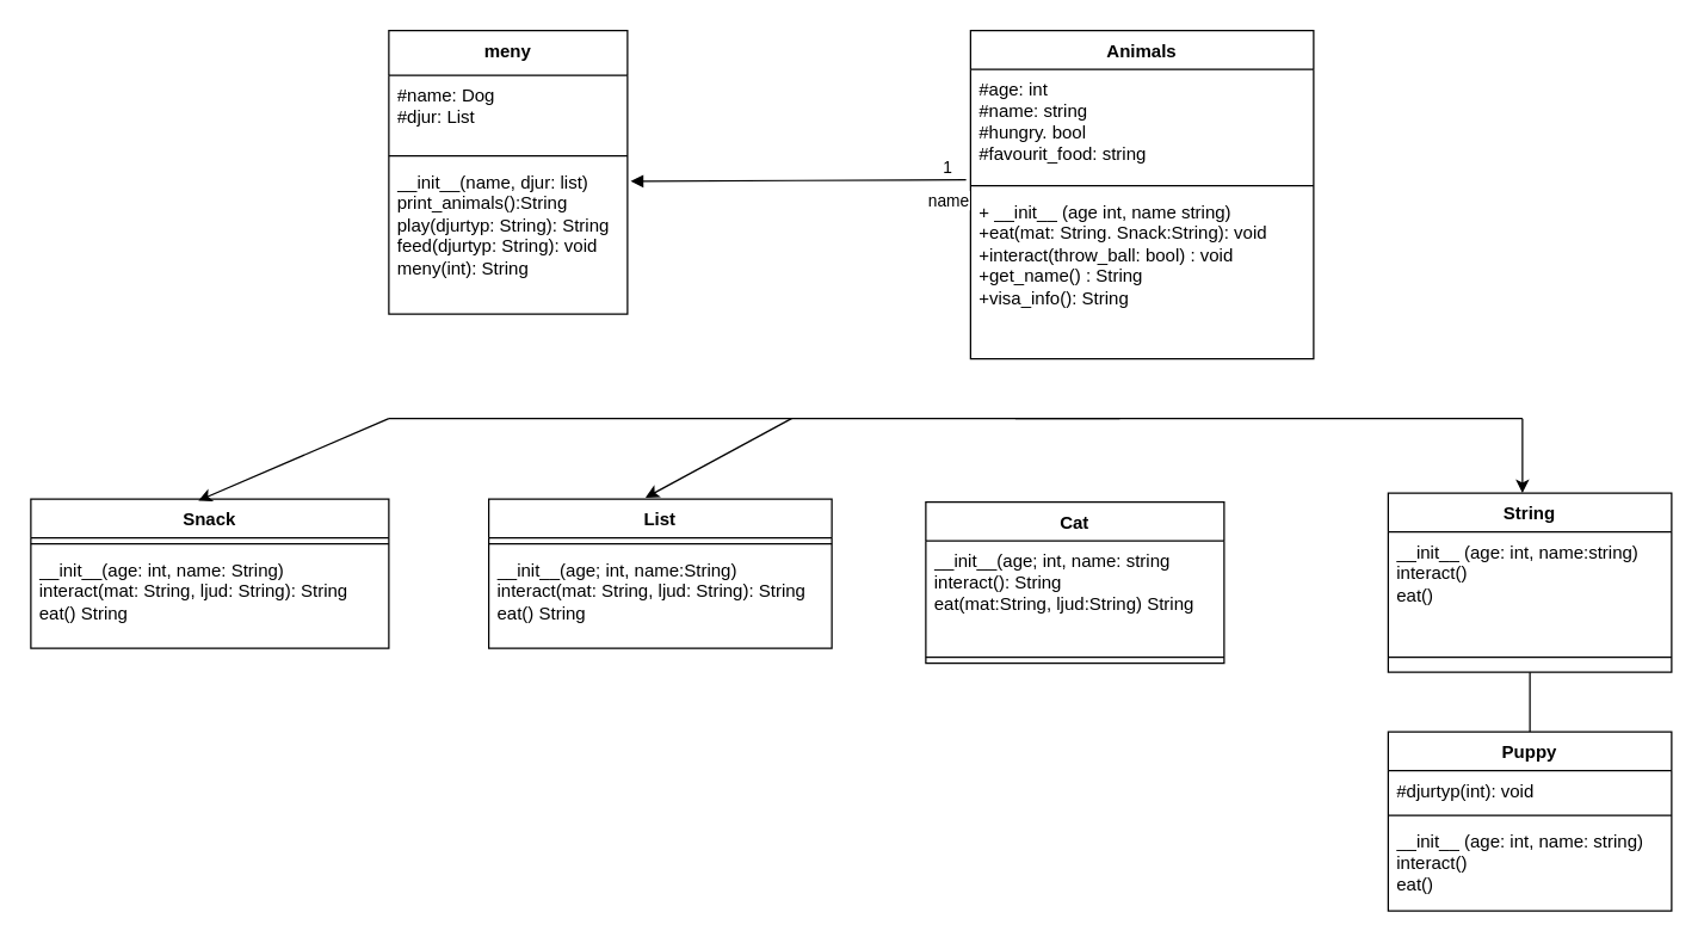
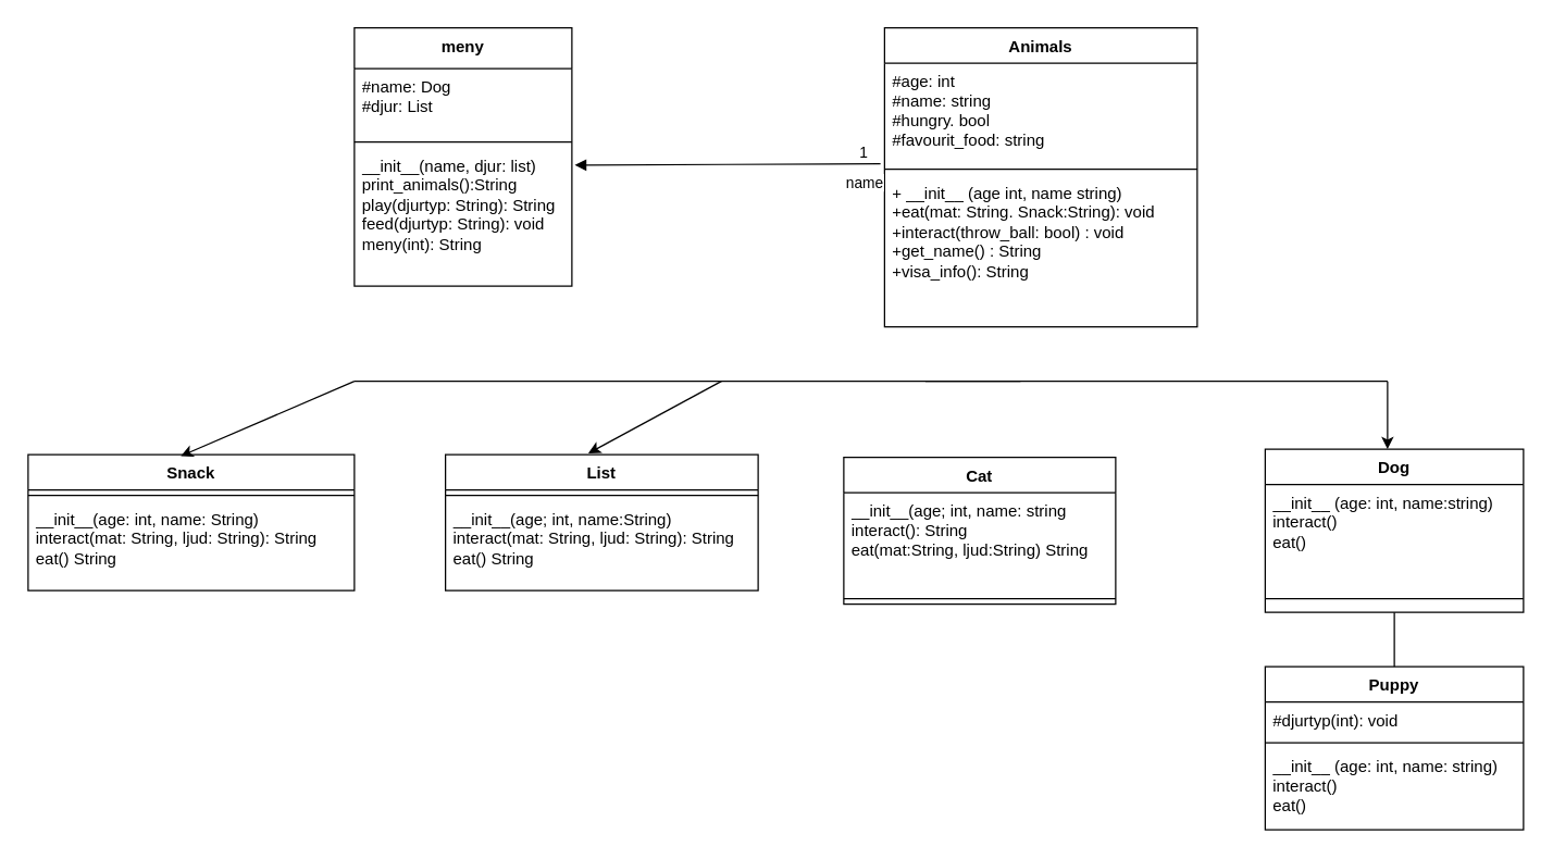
  <mxCell id="0" />
  <mxCell id="1" parent="0" />
  <mxCell id="2" value="meny" style="swimlane;fontStyle=1;align=center;verticalAlign=top;childLayout=stackLayout;horizontal=1;startSize=30;horizontalStack=0;resizeParent=1;resizeParentMax=0;resizeLast=0;collapsible=1;marginBottom=0;whiteSpace=wrap;html=1;" parent="1" vertex="1"><mxGeometry x="260" y="20" width="160" height="190" as="geometry" /></mxCell>
  <mxCell id="3" value="&lt;div&gt;#name: Dog&lt;br&gt;&lt;/div&gt;#djur: List&lt;br&gt;&lt;div&gt;&lt;br&gt;&lt;/div&gt;" style="text;strokeColor=none;fillColor=none;align=left;verticalAlign=top;spacingLeft=4;spacingRight=4;overflow=hidden;rotatable=0;points=[[0,0.5],[1,0.5]];portConstraint=eastwest;whiteSpace=wrap;html=1;" parent="2" vertex="1"><mxGeometry y="30" width="160" height="50" as="geometry" /></mxCell>
  <mxCell id="4" value="" style="line;strokeWidth=1;fillColor=none;align=left;verticalAlign=middle;spacingTop=-1;spacingLeft=3;spacingRight=3;rotatable=0;labelPosition=right;points=[];portConstraint=eastwest;strokeColor=inherit;" parent="2" vertex="1"><mxGeometry y="80" width="160" height="8" as="geometry" /></mxCell>
  <mxCell id="5" value="&lt;div&gt;__init__(name, djur: list)&lt;br&gt;print_animals():String&lt;br&gt;&lt;/div&gt;&lt;div&gt;play(djurtyp: String): String &lt;br&gt;&lt;/div&gt;&lt;div&gt;feed(djurtyp: String): void&lt;br&gt;&lt;/div&gt;&lt;div&gt;meny(int): String &lt;br&gt;&lt;/div&gt;" style="text;strokeColor=none;fillColor=none;align=left;verticalAlign=top;spacingLeft=4;spacingRight=4;overflow=hidden;rotatable=0;points=[[0,0.5],[1,0.5]];portConstraint=eastwest;whiteSpace=wrap;html=1;" parent="2" vertex="1"><mxGeometry y="88" width="160" height="102" as="geometry" /></mxCell>
  <mxCell id="6" value="Animals" style="swimlane;fontStyle=1;align=center;verticalAlign=top;childLayout=stackLayout;horizontal=1;startSize=26;horizontalStack=0;resizeParent=1;resizeParentMax=0;resizeLast=0;collapsible=1;marginBottom=0;whiteSpace=wrap;html=1;" parent="1" vertex="1"><mxGeometry x="650" y="20" width="230" height="220" as="geometry" /></mxCell>
  <mxCell id="7" value="&lt;div&gt;#age: int&lt;br&gt;&lt;/div&gt;&lt;div&gt;#name: string&lt;br&gt;&lt;/div&gt;&lt;div&gt;#hungry. bool&lt;br&gt;&lt;/div&gt;&lt;div&gt;#favourit_food: string&lt;br&gt;&lt;/div&gt;" style="text;strokeColor=none;fillColor=none;align=left;verticalAlign=top;spacingLeft=4;spacingRight=4;overflow=hidden;rotatable=0;points=[[0,0.5],[1,0.5]];portConstraint=eastwest;whiteSpace=wrap;html=1;" parent="6" vertex="1"><mxGeometry y="26" width="230" height="74" as="geometry" /></mxCell>
  <mxCell id="8" value="" style="line;strokeWidth=1;fillColor=none;align=left;verticalAlign=middle;spacingTop=-1;spacingLeft=3;spacingRight=3;rotatable=0;labelPosition=right;points=[];portConstraint=eastwest;strokeColor=inherit;" parent="6" vertex="1"><mxGeometry y="100" width="230" height="8" as="geometry" /></mxCell>
  <mxCell id="9" value="&lt;div&gt;&lt;div&gt;+ __init__ (age int, name string)&lt;/div&gt;&lt;div&gt;+eat(mat: String. Snack:String): void&lt;br&gt;&lt;/div&gt;&lt;/div&gt;&lt;div&gt;+interact(throw_ball: bool) : void&lt;br&gt;&lt;/div&gt;&lt;div&gt;+get_name() : String&lt;br&gt;&lt;/div&gt;&lt;div&gt;+visa_info(): String&lt;br&gt;&lt;/div&gt;" style="text;strokeColor=none;fillColor=none;align=left;verticalAlign=top;spacingLeft=4;spacingRight=4;overflow=hidden;rotatable=0;points=[[0,0.5],[1,0.5]];portConstraint=eastwest;whiteSpace=wrap;html=1;" parent="6" vertex="1"><mxGeometry y="108" width="230" height="112" as="geometry" /></mxCell>
  <mxCell id="10" style="edgeStyle=orthogonalEdgeStyle;rounded=0;orthogonalLoop=1;jettySize=auto;html=1;exitX=0.5;exitY=1;exitDx=0;exitDy=0;entryX=0.5;entryY=0;entryDx=0;entryDy=0;endArrow=none;" parent="1" source="11" target="14" edge="1"><mxGeometry relative="1" as="geometry" /></mxCell>
- <mxCell id="11" value="String" style="swimlane;fontStyle=1;align=center;verticalAlign=top;childLayout=stackLayout;horizontal=1;startSize=26;horizontalStack=0;resizeParent=1;resizeParentMax=0;resizeLast=0;collapsible=1;marginBottom=0;whiteSpace=wrap;html=1;" parent="1" vertex="1"><mxGeometry x="930" y="330" width="190" height="120" as="geometry" /></mxCell>
+ <mxCell id="11" value="Dog" style="swimlane;fontStyle=1;align=center;verticalAlign=top;childLayout=stackLayout;horizontal=1;startSize=26;horizontalStack=0;resizeParent=1;resizeParentMax=0;resizeLast=0;collapsible=1;marginBottom=0;whiteSpace=wrap;html=1;" parent="1" vertex="1"><mxGeometry x="930" y="330" width="190" height="120" as="geometry" /></mxCell>
  <mxCell id="12" value="&lt;div&gt;__init__ (age: int, name:string)&lt;/div&gt;&lt;div&gt;interact()&lt;/div&gt;&lt;div&gt;eat()&lt;br&gt;&lt;/div&gt;" style="text;strokeColor=none;fillColor=none;align=left;verticalAlign=top;spacingLeft=4;spacingRight=4;overflow=hidden;rotatable=0;points=[[0,0.5],[1,0.5]];portConstraint=eastwest;whiteSpace=wrap;html=1;" parent="11" vertex="1"><mxGeometry y="26" width="190" height="74" as="geometry" /></mxCell>
  <mxCell id="13" value="" style="line;strokeWidth=1;fillColor=none;align=left;verticalAlign=middle;spacingTop=-1;spacingLeft=3;spacingRight=3;rotatable=0;labelPosition=right;points=[];portConstraint=eastwest;strokeColor=inherit;" parent="11" vertex="1"><mxGeometry y="100" width="190" height="20" as="geometry" /></mxCell>
  <mxCell id="14" value="Puppy" style="swimlane;fontStyle=1;align=center;verticalAlign=top;childLayout=stackLayout;horizontal=1;startSize=26;horizontalStack=0;resizeParent=1;resizeParentMax=0;resizeLast=0;collapsible=1;marginBottom=0;whiteSpace=wrap;html=1;" parent="1" vertex="1"><mxGeometry x="930" y="490" width="190" height="120" as="geometry" /></mxCell>
  <mxCell id="15" value="#djurtyp(int): void" style="text;strokeColor=none;fillColor=none;align=left;verticalAlign=top;spacingLeft=4;spacingRight=4;overflow=hidden;rotatable=0;points=[[0,0.5],[1,0.5]];portConstraint=eastwest;whiteSpace=wrap;html=1;" parent="14" vertex="1"><mxGeometry y="26" width="190" height="26" as="geometry" /></mxCell>
  <mxCell id="16" value="" style="line;strokeWidth=1;fillColor=none;align=left;verticalAlign=middle;spacingTop=-1;spacingLeft=3;spacingRight=3;rotatable=0;labelPosition=right;points=[];portConstraint=eastwest;strokeColor=inherit;" parent="14" vertex="1"><mxGeometry y="52" width="190" height="8" as="geometry" /></mxCell>
  <mxCell id="17" value="&lt;div&gt;__init__ (age: int, name: string)&lt;/div&gt;&lt;div&gt;interact()&lt;/div&gt;&lt;div&gt;eat()&lt;br&gt;&lt;/div&gt;" style="text;strokeColor=none;fillColor=none;align=left;verticalAlign=top;spacingLeft=4;spacingRight=4;overflow=hidden;rotatable=0;points=[[0,0.5],[1,0.5]];portConstraint=eastwest;whiteSpace=wrap;html=1;" parent="14" vertex="1"><mxGeometry y="60" width="190" height="60" as="geometry" /></mxCell>
  <mxCell id="18" value="Cat" style="swimlane;fontStyle=1;align=center;verticalAlign=top;childLayout=stackLayout;horizontal=1;startSize=26;horizontalStack=0;resizeParent=1;resizeParentMax=0;resizeLast=0;collapsible=1;marginBottom=0;whiteSpace=wrap;html=1;" parent="1" vertex="1"><mxGeometry x="620" y="336" width="200" height="108" as="geometry" /></mxCell>
  <mxCell id="19" value="&lt;div&gt;__init__(age; int, name: string&lt;/div&gt;&lt;div&gt;interact(): String&lt;br&gt;&lt;/div&gt;&lt;div&gt;eat(mat:String, ljud:String) String&lt;br&gt;&lt;/div&gt;" style="text;strokeColor=none;fillColor=none;align=left;verticalAlign=top;spacingLeft=4;spacingRight=4;overflow=hidden;rotatable=0;points=[[0,0.5],[1,0.5]];portConstraint=eastwest;whiteSpace=wrap;html=1;" parent="18" vertex="1"><mxGeometry y="26" width="200" height="74" as="geometry" /></mxCell>
  <mxCell id="20" value="" style="line;strokeWidth=1;fillColor=none;align=left;verticalAlign=middle;spacingTop=-1;spacingLeft=3;spacingRight=3;rotatable=0;labelPosition=right;points=[];portConstraint=eastwest;strokeColor=inherit;" parent="18" vertex="1"><mxGeometry y="100" width="200" height="8" as="geometry" /></mxCell>
  <mxCell id="21" value="List" style="swimlane;fontStyle=1;align=center;verticalAlign=top;childLayout=stackLayout;horizontal=1;startSize=26;horizontalStack=0;resizeParent=1;resizeParentMax=0;resizeLast=0;collapsible=1;marginBottom=0;whiteSpace=wrap;html=1;" parent="1" vertex="1"><mxGeometry x="327" y="334" width="230" height="100" as="geometry"><mxRectangle x="-290" y="350" width="60" height="30" as="alternateBounds" /></mxGeometry></mxCell>
  <mxCell id="22" value="" style="line;strokeWidth=1;fillColor=none;align=left;verticalAlign=middle;spacingTop=-1;spacingLeft=3;spacingRight=3;rotatable=0;labelPosition=right;points=[];portConstraint=eastwest;strokeColor=inherit;" parent="21" vertex="1"><mxGeometry y="26" width="230" height="8" as="geometry" /></mxCell>
  <mxCell id="23" value="&lt;div&gt;__init__(age; int, name:String)&lt;/div&gt;&lt;div&gt;interact(mat: String, ljud: String): String&lt;br&gt;&lt;/div&gt;&lt;div&gt;eat() String&lt;br&gt;&lt;/div&gt;" style="text;strokeColor=none;fillColor=none;align=left;verticalAlign=top;spacingLeft=4;spacingRight=4;overflow=hidden;rotatable=0;points=[[0,0.5],[1,0.5]];portConstraint=eastwest;whiteSpace=wrap;html=1;" parent="21" vertex="1"><mxGeometry y="34" width="230" height="66" as="geometry" /></mxCell>
  <mxCell id="24" value="Snack" style="swimlane;fontStyle=1;align=center;verticalAlign=top;childLayout=stackLayout;horizontal=1;startSize=26;horizontalStack=0;resizeParent=1;resizeParentMax=0;resizeLast=0;collapsible=1;marginBottom=0;whiteSpace=wrap;html=1;" parent="1" vertex="1"><mxGeometry x="20" y="334" width="240" height="100" as="geometry" /></mxCell>
  <mxCell id="25" value="" style="line;strokeWidth=1;fillColor=none;align=left;verticalAlign=middle;spacingTop=-1;spacingLeft=3;spacingRight=3;rotatable=0;labelPosition=right;points=[];portConstraint=eastwest;strokeColor=inherit;" parent="24" vertex="1"><mxGeometry y="26" width="240" height="8" as="geometry" /></mxCell>
  <mxCell id="26" value="&lt;div&gt;__init__(age: int, name: String)&lt;/div&gt;&lt;div&gt;interact(mat: String, ljud: String): String&lt;br&gt;&lt;/div&gt;&lt;div&gt;eat() String&lt;br&gt;&lt;/div&gt;" style="text;strokeColor=none;fillColor=none;align=left;verticalAlign=top;spacingLeft=4;spacingRight=4;overflow=hidden;rotatable=0;points=[[0,0.5],[1,0.5]];portConstraint=eastwest;whiteSpace=wrap;html=1;" parent="24" vertex="1"><mxGeometry y="34" width="240" height="66" as="geometry" /></mxCell>
  <mxCell id="27" value="" style="endArrow=none;html=1;rounded=0;" parent="1" edge="1"><mxGeometry width="50" height="50" relative="1" as="geometry"><mxPoint x="260" y="280" as="sourcePoint" /><mxPoint x="750" y="280" as="targetPoint" /></mxGeometry></mxCell>
  <mxCell id="28" value="" style="endArrow=none;html=1;rounded=0;" parent="1" edge="1"><mxGeometry width="50" height="50" relative="1" as="geometry"><mxPoint x="680" y="280" as="sourcePoint" /><mxPoint x="1020" y="280" as="targetPoint" /></mxGeometry></mxCell>
  <mxCell id="29" value="name" style="endArrow=block;endFill=1;html=1;edgeStyle=orthogonalEdgeStyle;align=left;verticalAlign=top;rounded=0;entryX=1.013;entryY=0.127;entryDx=0;entryDy=0;entryPerimeter=0;" parent="1" target="5" edge="1"><mxGeometry x="-0.76" y="1" relative="1" as="geometry"><mxPoint x="647" y="120" as="sourcePoint" /><mxPoint x="460" y="120" as="targetPoint" /><Array as="points" /><mxPoint as="offset" /></mxGeometry></mxCell>
  <mxCell id="30" value="1" style="edgeLabel;resizable=0;html=1;align=left;verticalAlign=bottom;" parent="29" connectable="0" vertex="1"><mxGeometry x="-1" relative="1" as="geometry"><mxPoint x="-17" as="offset" /></mxGeometry></mxCell>
  <mxCell id="31" value="" style="endArrow=classic;html=1;rounded=0;entryX=0.468;entryY=0.01;entryDx=0;entryDy=0;entryPerimeter=0;" parent="1" target="24" edge="1"><mxGeometry width="50" height="50" relative="1" as="geometry"><mxPoint x="260" y="280" as="sourcePoint" /><mxPoint x="300" y="320" as="targetPoint" /><Array as="points" /></mxGeometry></mxCell>
  <mxCell id="32" value="" style="endArrow=classic;html=1;rounded=0;entryX=0.457;entryY=-0.01;entryDx=0;entryDy=0;entryPerimeter=0;" parent="1" target="21" edge="1"><mxGeometry width="50" height="50" relative="1" as="geometry"><mxPoint x="530" y="280" as="sourcePoint" /><mxPoint x="539.5" y="320" as="targetPoint" /><Array as="points" /></mxGeometry></mxCell>
  <mxCell id="33" value="" style="endArrow=classic;html=1;rounded=0;" parent="1" edge="1"><mxGeometry width="50" height="50" relative="1" as="geometry"><mxPoint x="1020" y="280" as="sourcePoint" /><mxPoint x="1020" y="330" as="targetPoint" /></mxGeometry></mxCell>
